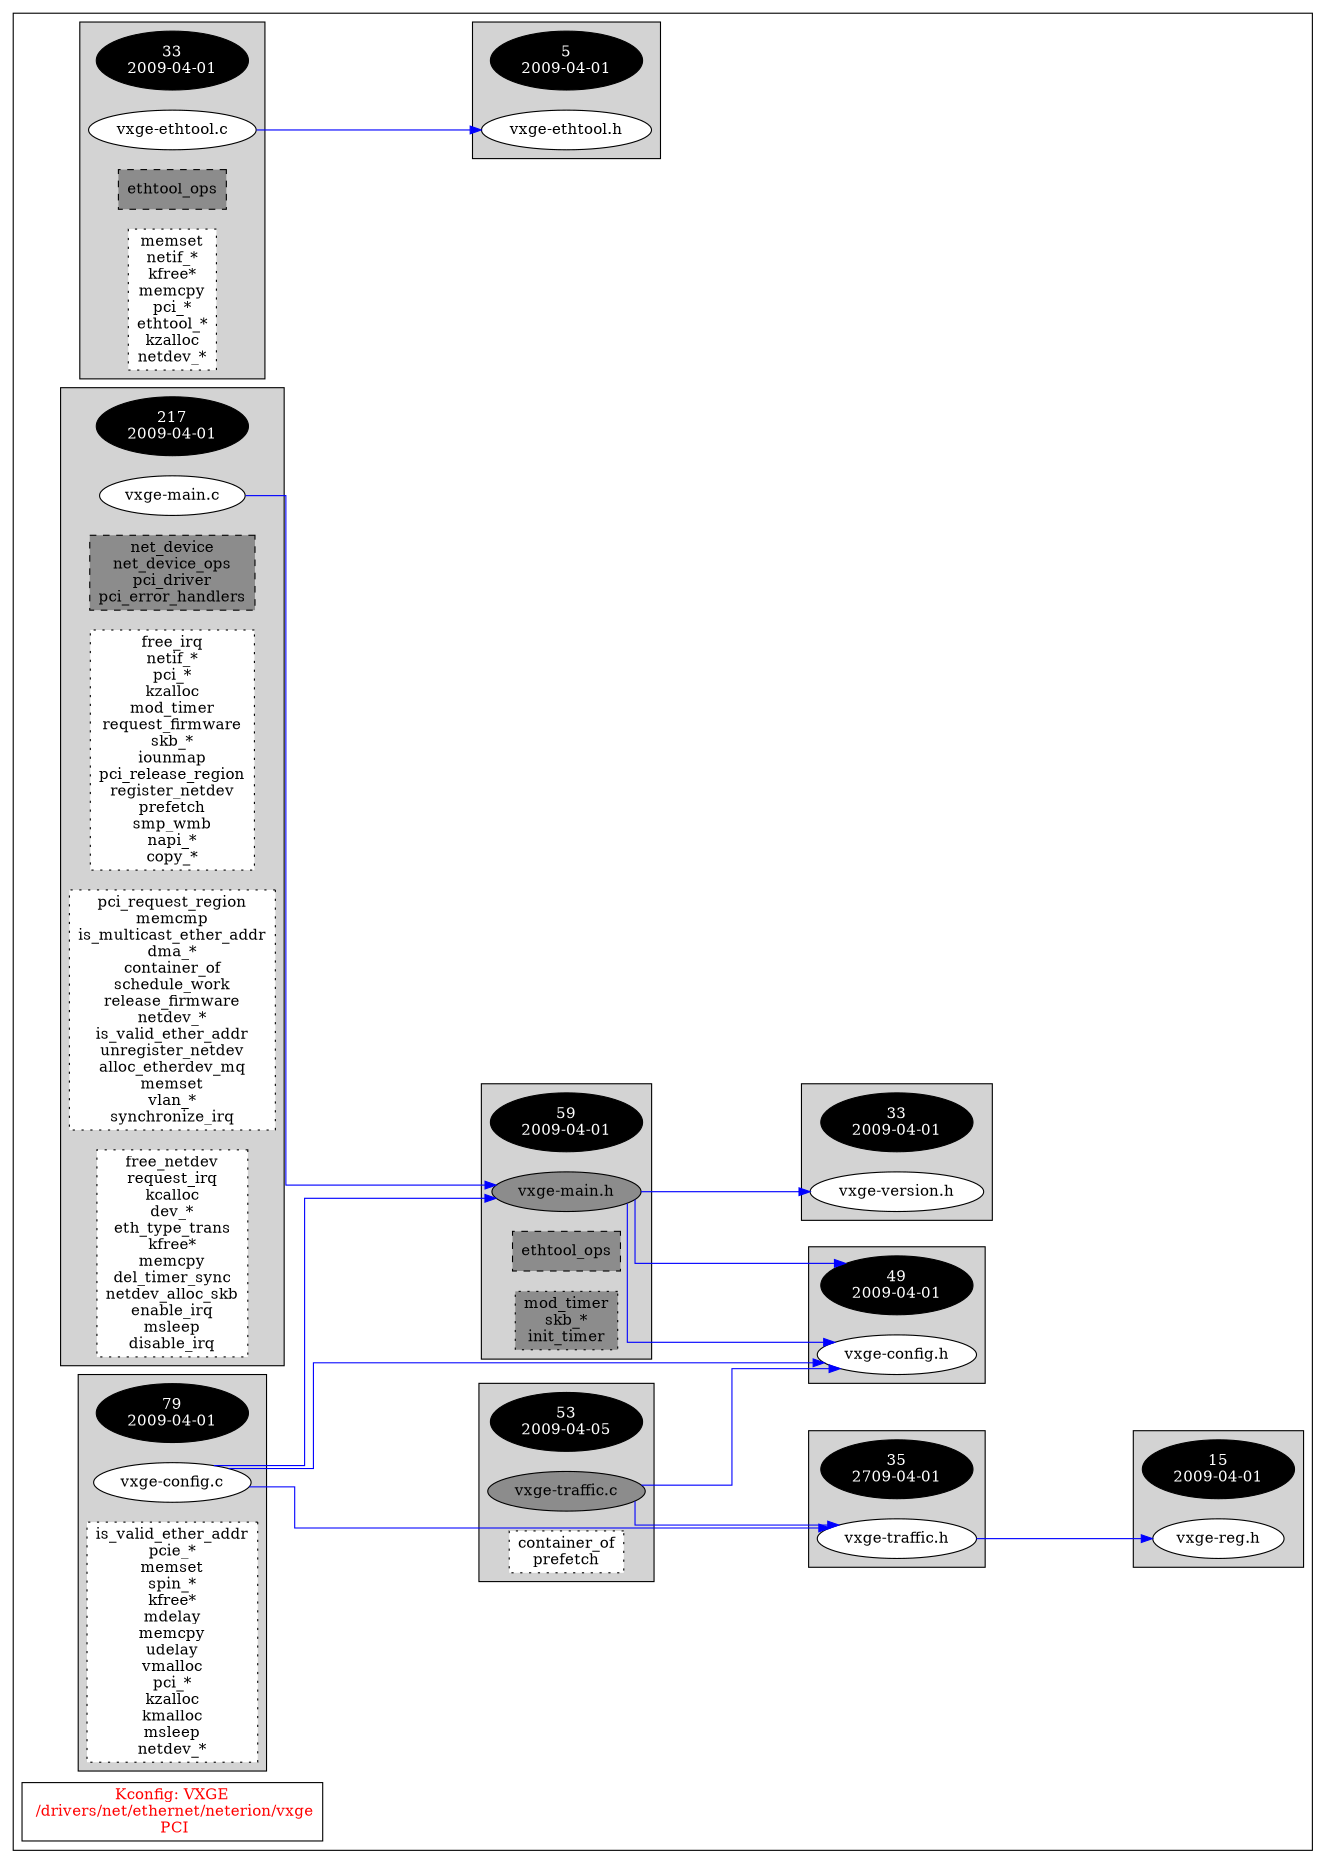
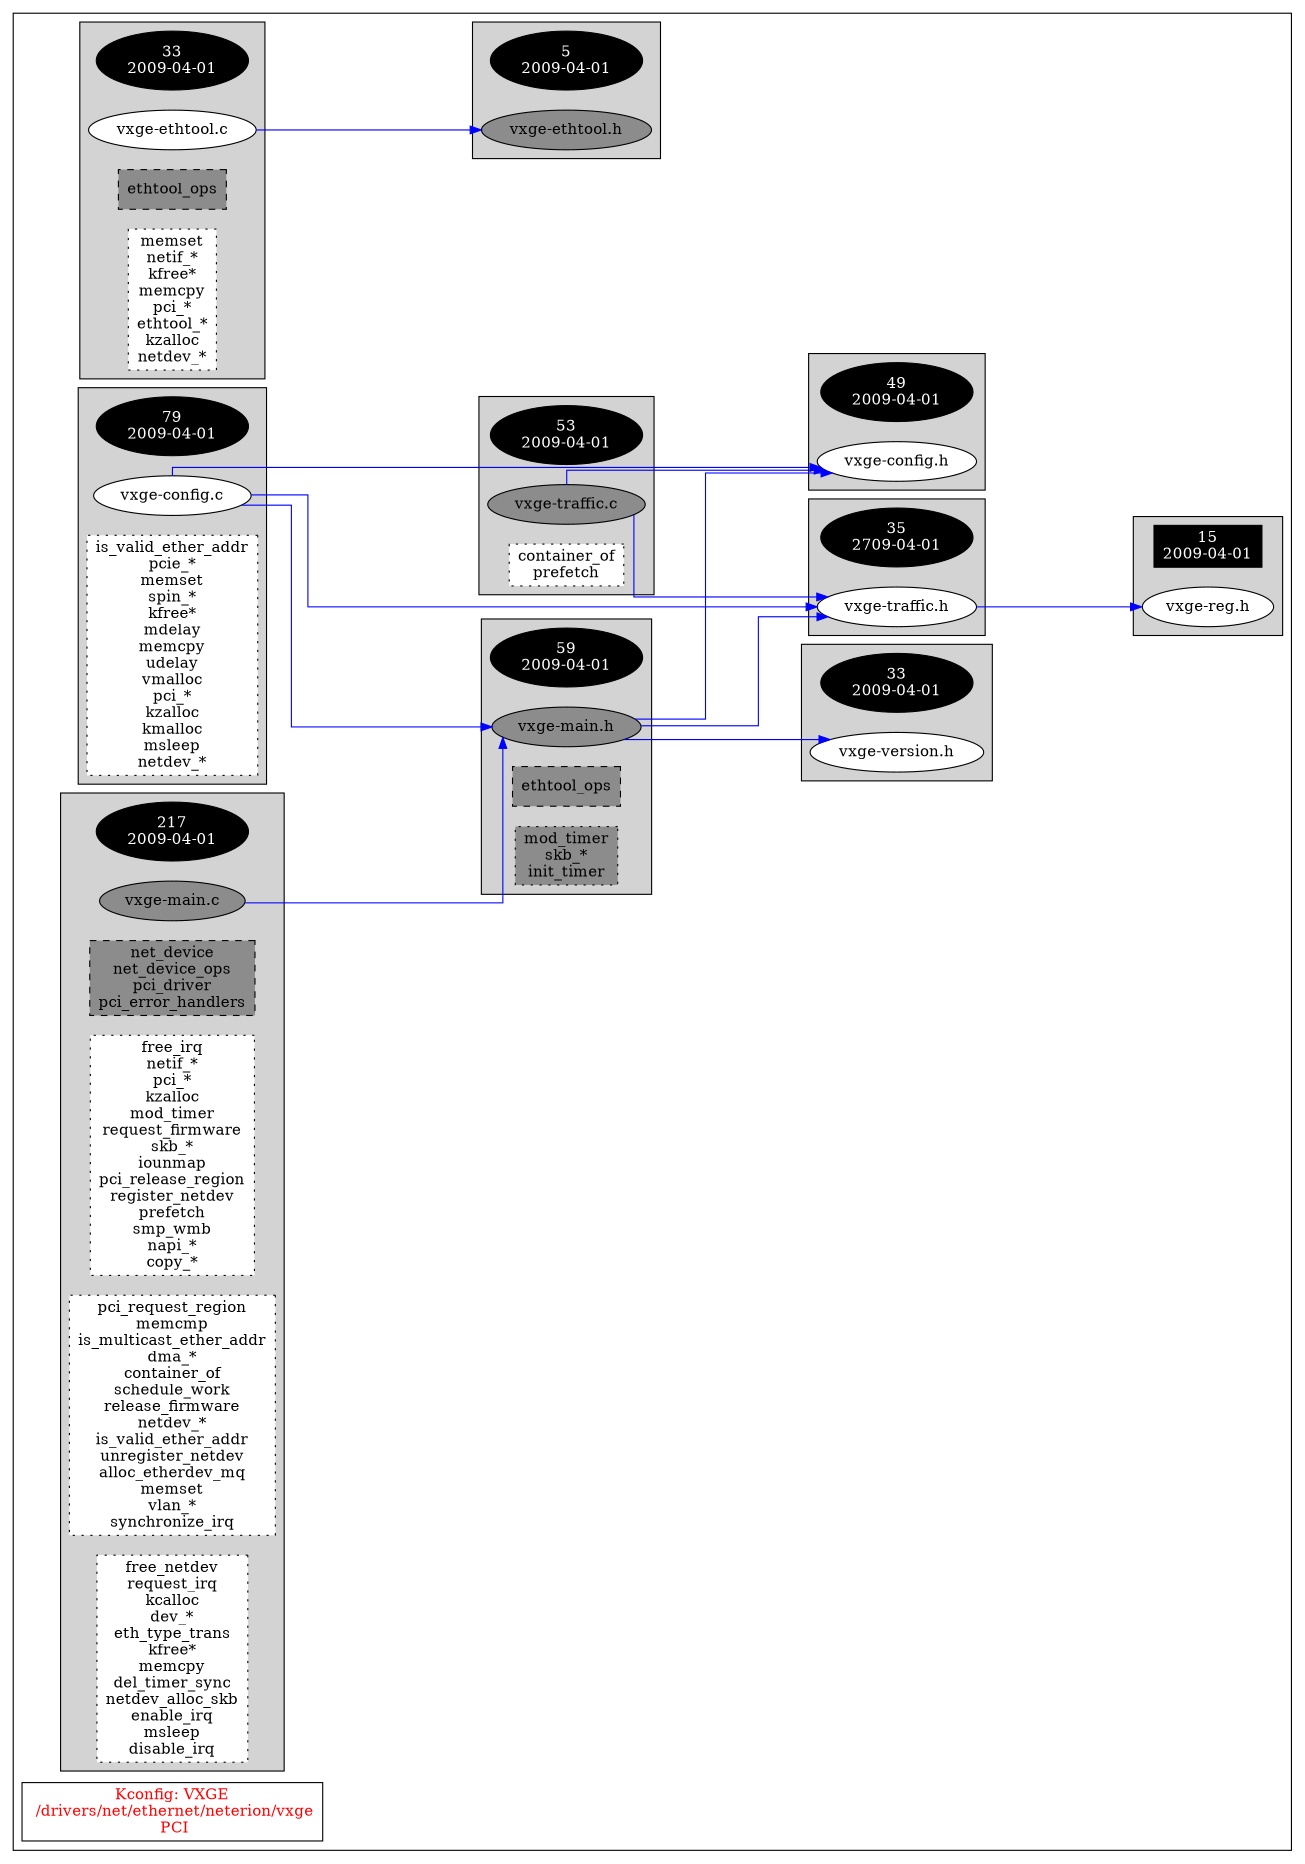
  digraph {
    rankdir=LR
    ranksep=2
    splines=ortho
    node [fillcolor=white fontcolor=black style=filled]
    edge [color=blue]
    n1 [fillcolor=black fontcolor=white label="59\n2009-04-01"]
    n2 [fillcolor=grey55 label="vxge-main.h\n"]
    n3 [fillcolor=grey55 label="ethtool_ops\n" shape=box style="filled,dashed"]
    n4 [fillcolor=grey55 label="mod_timer\nskb_*\ninit_timer\n" shape=box style="filled,dotted"]
    n5 [fillcolor=black fontcolor=white label="33\n2009-04-01"]
    n6 [label="vxge-version.h\n"]
-   n7 [fillcolor=black fontcolor=white label="15\n2009-04-01"]
+   n7 [fillcolor=black fontcolor=white label="15\n2009-04-01" shape=box]
    n8 [label="vxge-reg.h\n"]
    n9 [fillcolor=black fontcolor=white label="217\n2009-04-01"]
-   n10 [label="vxge-main.c\n"]
+   n10 [fillcolor=grey55 label="vxge-main.c\n"]
    n11 [fillcolor=grey55 label="net_device\nnet_device_ops\npci_driver\npci_error_handlers\n" shape=box style="filled,dashed"]
    n12 [label="free_irq\nnetif_*\npci_*\nkzalloc\nmod_timer\nrequest_firmware\nskb_*\niounmap\npci_release_region\nregister_netdev\nprefetch\nsmp_wmb\nnapi_*\ncopy_*\n" shape=box style="filled,dotted"]
    n13 [label="pci_request_region\nmemcmp\nis_multicast_ether_addr\ndma_*\ncontainer_of\nschedule_work\nrelease_firmware\nnetdev_*\nis_valid_ether_addr\nunregister_netdev\nalloc_etherdev_mq\nmemset\nvlan_*\nsynchronize_irq\n" shape=box style="filled,dotted"]
    n14 [label="free_netdev\nrequest_irq\nkcalloc\ndev_*\neth_type_trans\nkfree*\nmemcpy\ndel_timer_sync\nnetdev_alloc_skb\nenable_irq\nmsleep\ndisable_irq\n" shape=box style="filled,dotted"]
    n15 [fillcolor=black fontcolor=white label="5\n2009-04-01"]
-   n16 [label="vxge-ethtool.h\n"]
+   n16 [fillcolor=grey55 label="vxge-ethtool.h\n"]
    n17 [fillcolor=black fontcolor=white label="33\n2009-04-01"]
    n18 [label="vxge-ethtool.c\n"]
    n19 [fillcolor=grey55 label="ethtool_ops\n" shape=box style="filled,dashed"]
    n20 [label="memset\nnetif_*\nkfree*\nmemcpy\npci_*\nethtool_*\nkzalloc\nnetdev_*\n" shape=box style="filled,dotted"]
    n21 [fillcolor=black fontcolor=white label="35\n2709-04-01"]
    n22 [label="vxge-traffic.h\n"]
-   n23 [fillcolor=black fontcolor=white label="53\n2009-04-05"]
+   n23 [fillcolor=black fontcolor=white label="53\n2009-04-01"]
    n24 [fillcolor=grey55 label="vxge-traffic.c\n"]
    n25 [label="container_of\nprefetch\n" shape=box style="filled,dotted"]
    n26 [fillcolor=black fontcolor=white label="49\n2009-04-01"]
    n27 [label="vxge-config.h\n"]
    n28 [fillcolor=black fontcolor=white label="79\n2009-04-01"]
    n29 [label="vxge-config.c\n"]
    n30 [label="is_valid_ether_addr\npcie_*\nmemset\nspin_*\nkfree*\nmdelay\nmemcpy\nudelay\nvmalloc\npci_*\nkzalloc\nkmalloc\nmsleep\nnetdev_*\n" shape=box style="filled,dotted"]
    n31 [fontcolor=red label="Kconfig: VXGE\n /drivers/net/ethernet/neterion/vxge\n  PCI " shape=box fillcolor="" style=""]
    subgraph cluster_1 {
      n31
      subgraph cluster_2 {
        style=filled
        n1
        n2
        n3
        n4
      }
      subgraph cluster_3 {
        style=filled
        n5
        n6
      }
      subgraph cluster_4 {
        style=filled
        n7
        n8
      }
      subgraph cluster_5 {
        style=filled
        n9
        n10
        n11
        n12
        n13
        n14
      }
      subgraph cluster_6 {
        style=filled
        n15
        n16
      }
      subgraph cluster_7 {
        style=filled
        n17
        n18
        n19
        n20
      }
      subgraph cluster_8 {
        style=filled
        n21
        n22
      }
      subgraph cluster_9 {
        style=filled
        n23
        n24
        n25
      }
      subgraph cluster_10 {
        style=filled
        n26
        n27
      }
      subgraph cluster_11 {
        style=filled
        n28
        n29
        n30
      }
    }
    n2 -> n6
-   n2 -> n26
+   n2 -> n22
    n2 -> n27
    n10 -> n2
    n18 -> n16
    n22 -> n8
    n24 -> n22
    n24 -> n27
    n29 -> n2
    n29 -> n22
    n29 -> n27
  }
